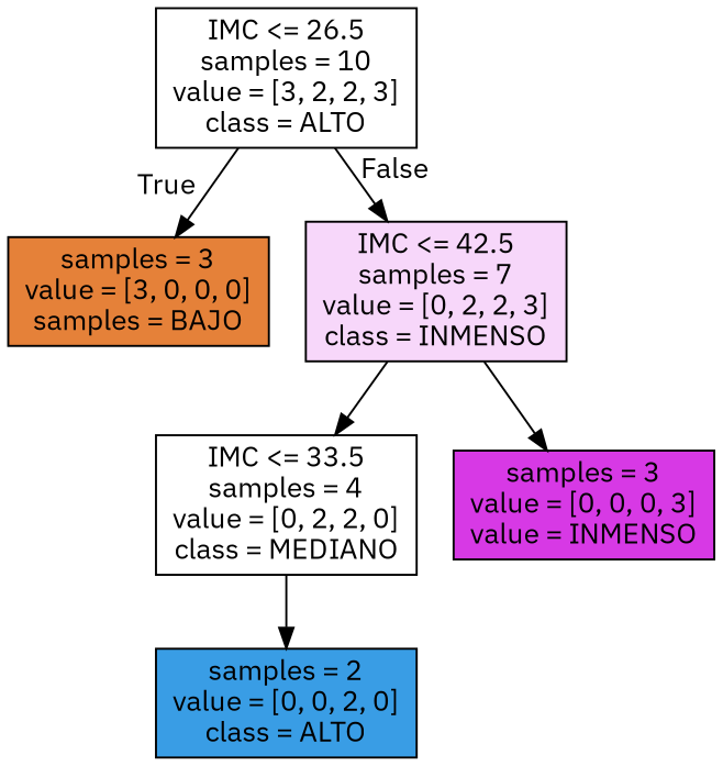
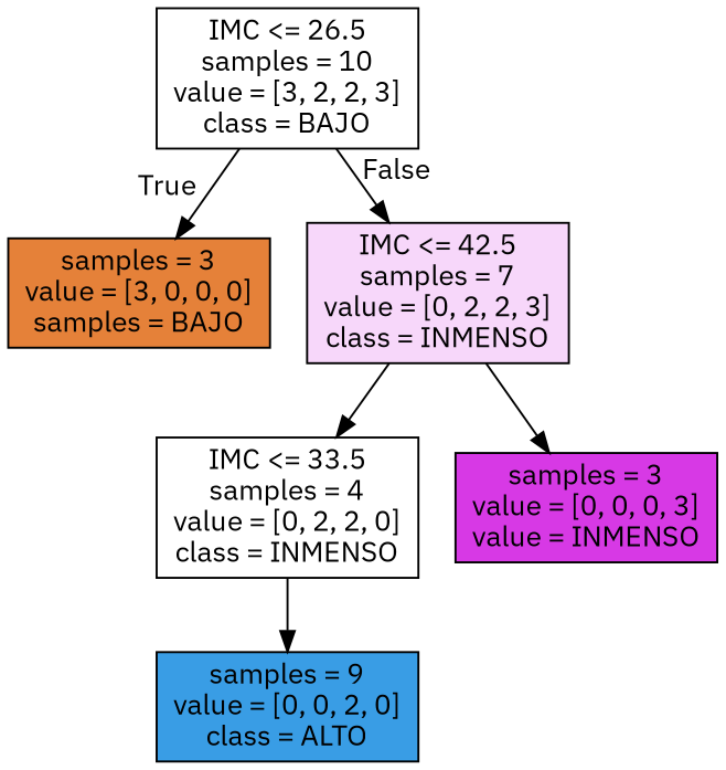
  digraph {
    fontname="IBM Plex Sans"
    node [color=black fillcolor="#ffffff" fontname="IBM Plex Sans" shape=box style=filled]
    edge [fontname="IBM Plex Sans"]
-   n1 [label="IMC <= 26.5\nsamples = 10\nvalue = [3, 2, 2, 3]\nclass = ALTO"]
+   n1 [label="IMC <= 26.5\nsamples = 10\nvalue = [3, 2, 2, 3]\nclass = BAJO"]
    n2 [fillcolor="#e58139" label="samples = 3\nvalue = [3, 0, 0, 0]\nsamples = BAJO"]
    n3 [fillcolor="#f7d7fa" label="IMC <= 42.5\nsamples = 7\nvalue = [0, 2, 2, 3]\nclass = INMENSO"]
-   n4 [label="IMC <= 33.5\nsamples = 4\nvalue = [0, 2, 2, 0]\nclass = MEDIANO"]
+   n4 [label="IMC <= 33.5\nsamples = 4\nvalue = [0, 2, 2, 0]\nclass = INMENSO"]
    n5 [fillcolor="#d739e5" label="samples = 3\nvalue = [0, 0, 0, 3]\nvalue = INMENSO"]
-   n6 [fillcolor="#399de5" label="samples = 2\nvalue = [0, 0, 2, 0]\nclass = ALTO"]
+   n6 [fillcolor="#399de5" label="samples = 9\nvalue = [0, 0, 2, 0]\nclass = ALTO"]
    n1 -> n2 [headlabel=True labelangle=45 labeldistance=2.5]
    n1 -> n3 [headlabel=False labelangle=-45 labeldistance=2.5]
    n3 -> n4
    n3 -> n5
    n4 -> n6
  }
